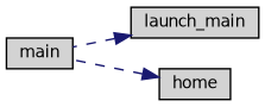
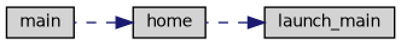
  digraph {
    rankdir=RL
    node [color=black fillcolor=lightgrey fontname=Helvetica fontsize=10 shape=record style=filled]
    edge [color=midnightblue dir=back fontname=Helvetica fontsize=10 labelfontname=Helvetica labelfontsize=10 style=dashed]
    n1 [fontcolor=black height=0.2 label=launch_main width=0.4]
    n2 [height=0.2 label=home width=0.4]
    n3 [height=0.2 label=main width=0.4]
-   n1 -> n3
+   n1 -> n2
    n2 -> n3
  }
